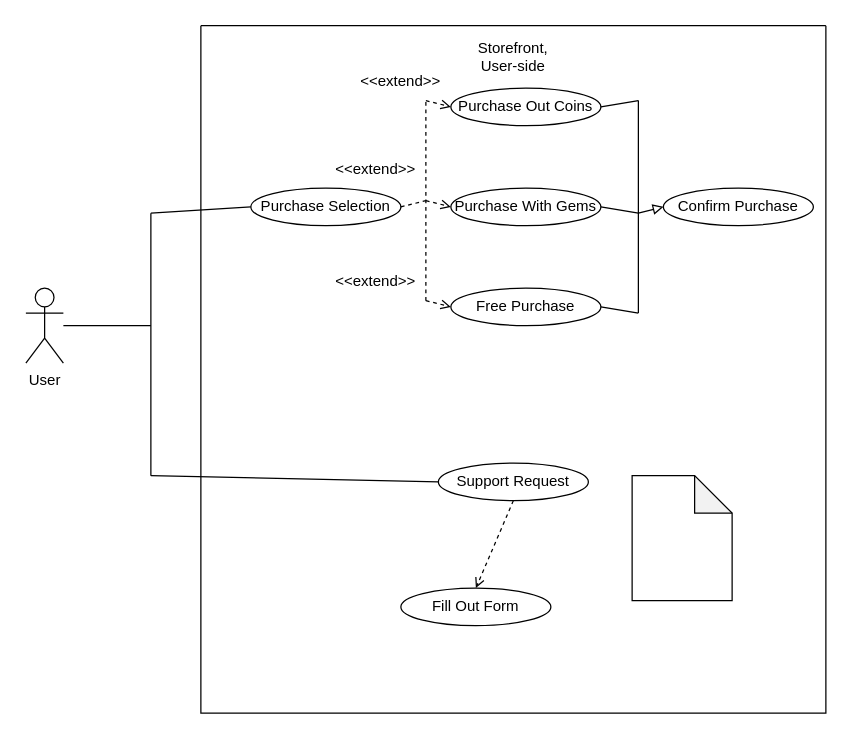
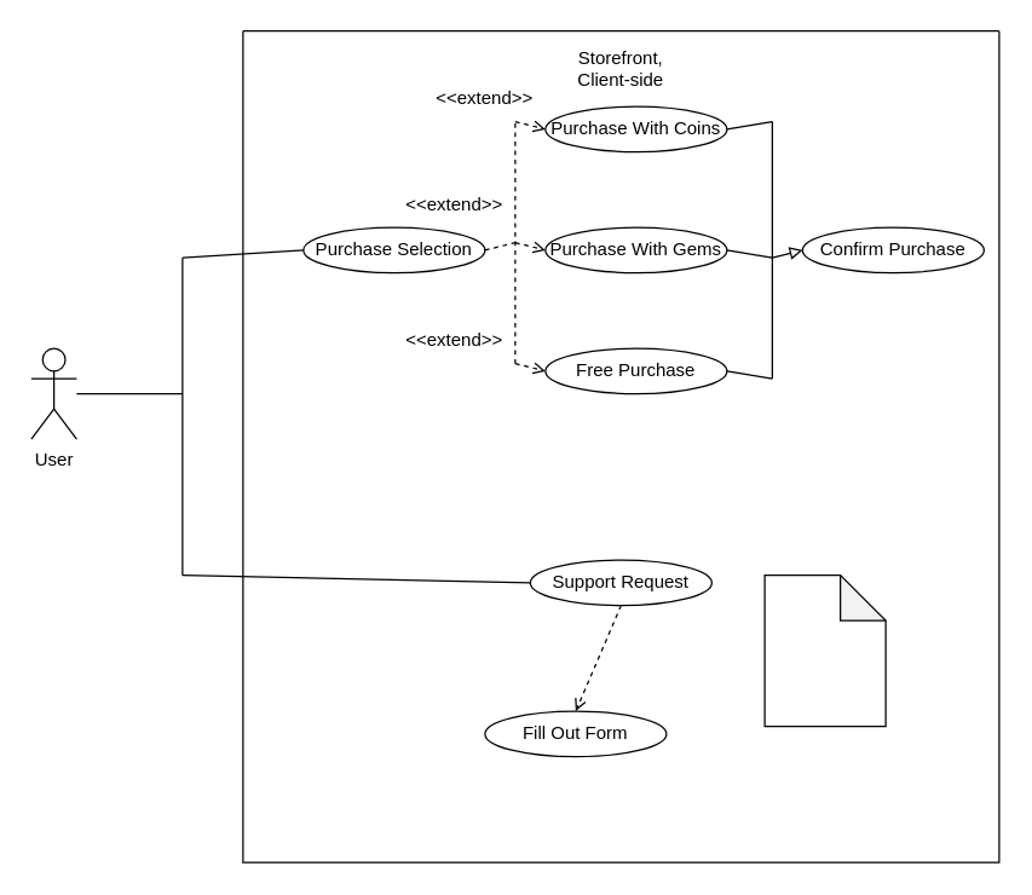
  <mxCell id="0" />
  <mxCell id="1" parent="0" />
  <mxCell id="2" value="User" style="shape=umlActor;verticalLabelPosition=bottom;verticalAlign=top;html=1;outlineConnect=0;" parent="1" vertex="1"><mxGeometry x="20" y="230" width="30" height="60" as="geometry" /></mxCell>
  <mxCell id="3" value="" style="swimlane;startSize=0;" parent="1" vertex="1"><mxGeometry x="160" y="20" width="500" height="550" as="geometry" /></mxCell>
- <mxCell id="4" value="Storefront, User-side" style="text;html=1;strokeColor=none;fillColor=none;align=center;verticalAlign=middle;whiteSpace=wrap;rounded=0;" parent="3" vertex="1"><mxGeometry x="220" y="10" width="60" height="30" as="geometry" /></mxCell>
+ <mxCell id="4" value="Storefront, Client-side" style="text;html=1;strokeColor=none;fillColor=none;align=center;verticalAlign=middle;whiteSpace=wrap;rounded=0;" parent="3" vertex="1"><mxGeometry x="220" y="10" width="60" height="30" as="geometry" /></mxCell>
  <mxCell id="5" value="Purchase Selection" style="ellipse;whiteSpace=wrap;html=1;" parent="3" vertex="1"><mxGeometry x="40" y="130" width="120" height="30" as="geometry" /></mxCell>
  <mxCell id="6" value="Support Request" style="ellipse;whiteSpace=wrap;html=1;" parent="3" vertex="1"><mxGeometry x="190" y="350" width="120" height="30" as="geometry" /></mxCell>
  <mxCell id="7" value="" style="endArrow=none;html=1;rounded=0;exitX=0.4;exitY=0.4;exitDx=0;exitDy=0;exitPerimeter=0;dashed=1;" edge="1" parent="3"><mxGeometry width="50" height="50" relative="1" as="geometry"><mxPoint x="180" y="220" as="sourcePoint" /><mxPoint x="180" y="60" as="targetPoint" /></mxGeometry></mxCell>
- <mxCell id="8" value="Purchase Out Coins" style="ellipse;whiteSpace=wrap;html=1;" vertex="1" parent="3"><mxGeometry x="200" y="50" width="120" height="30" as="geometry" /></mxCell>
+ <mxCell id="8" value="Purchase With Coins" style="ellipse;whiteSpace=wrap;html=1;" vertex="1" parent="3"><mxGeometry x="200" y="50" width="120" height="30" as="geometry" /></mxCell>
  <mxCell id="9" value="Purchase With Gems" style="ellipse;whiteSpace=wrap;html=1;" vertex="1" parent="3"><mxGeometry x="200" y="130" width="120" height="30" as="geometry" /></mxCell>
  <mxCell id="10" value="Free Purchase" style="ellipse;whiteSpace=wrap;html=1;" vertex="1" parent="3"><mxGeometry x="200" y="210" width="120" height="30" as="geometry" /></mxCell>
  <mxCell id="11" value="" style="endArrow=open;html=1;rounded=0;dashed=1;endFill=0;entryX=0;entryY=0.5;entryDx=0;entryDy=0;" edge="1" parent="3" target="9"><mxGeometry width="50" height="50" relative="1" as="geometry"><mxPoint x="180" y="140" as="sourcePoint" /><mxPoint x="180" y="140" as="targetPoint" /></mxGeometry></mxCell>
  <mxCell id="12" value="&amp;lt;&amp;lt;extend&amp;gt;&amp;gt;" style="text;html=1;strokeColor=none;fillColor=none;align=center;verticalAlign=middle;whiteSpace=wrap;rounded=0;" vertex="1" parent="3"><mxGeometry x="130" y="30" width="60" height="30" as="geometry" /></mxCell>
  <mxCell id="13" value="&amp;lt;&amp;lt;extend&amp;gt;&amp;gt;" style="text;html=1;strokeColor=none;fillColor=none;align=center;verticalAlign=middle;whiteSpace=wrap;rounded=0;" vertex="1" parent="3"><mxGeometry x="110" y="100" width="60" height="30" as="geometry" /></mxCell>
  <mxCell id="14" value="&amp;lt;&amp;lt;extend&amp;gt;&amp;gt;" style="text;html=1;strokeColor=none;fillColor=none;align=center;verticalAlign=middle;whiteSpace=wrap;rounded=0;" vertex="1" parent="3"><mxGeometry x="110" y="190" width="60" height="30" as="geometry" /></mxCell>
  <mxCell id="15" value="Confirm Purchase" style="ellipse;whiteSpace=wrap;html=1;" vertex="1" parent="3"><mxGeometry x="370" y="130" width="120" height="30" as="geometry" /></mxCell>
  <mxCell id="16" value="" style="endArrow=block;html=1;rounded=0;endFill=0;entryX=0;entryY=0.5;entryDx=0;entryDy=0;" edge="1" parent="3" target="15"><mxGeometry width="50" height="50" relative="1" as="geometry"><mxPoint x="350" y="150" as="sourcePoint" /><mxPoint x="350" y="150" as="targetPoint" /></mxGeometry></mxCell>
  <mxCell id="17" value="Fill Out Form" style="ellipse;whiteSpace=wrap;html=1;" vertex="1" parent="3"><mxGeometry x="160" y="450" width="120" height="30" as="geometry" /></mxCell>
  <mxCell id="18" value="" style="endArrow=open;html=1;rounded=0;dashed=1;endFill=0;entryX=0.5;entryY=0;entryDx=0;entryDy=0;exitX=0.5;exitY=1;exitDx=0;exitDy=0;" edge="1" parent="3" source="6" target="17"><mxGeometry width="50" height="50" relative="1" as="geometry"><mxPoint x="190" y="150" as="sourcePoint" /><mxPoint x="210" y="155" as="targetPoint" /></mxGeometry></mxCell>
  <mxCell id="19" value="" style="shape=note;whiteSpace=wrap;html=1;backgroundOutline=1;darkOpacity=0.05;" vertex="1" parent="3"><mxGeometry x="345" y="360" width="80" height="100" as="geometry" /></mxCell>
  <mxCell id="20" value="" style="endArrow=none;html=1;rounded=0;entryX=0;entryY=0.5;entryDx=0;entryDy=0;" parent="1" target="5" edge="1"><mxGeometry width="50" height="50" relative="1" as="geometry"><mxPoint y="170" as="sourcePoint" x="120" /><mxPoint x="110" y="280" as="targetPoint" /></mxGeometry></mxCell>
  <mxCell id="21" value="" style="endArrow=none;html=1;rounded=0;" parent="1" edge="1"><mxGeometry width="50" height="50" relative="1" as="geometry"><mxPoint y="170" as="sourcePoint" x="120" /><mxPoint y="380" as="targetPoint" x="120" /></mxGeometry></mxCell>
  <mxCell id="22" value="" style="endArrow=none;html=1;rounded=0;entryX=0;entryY=0.5;entryDx=0;entryDy=0;" parent="1" target="6" edge="1"><mxGeometry width="50" height="50" relative="1" as="geometry"><mxPoint y="380" as="sourcePoint" x="120" /><mxPoint x="570" y="220" as="targetPoint" /></mxGeometry></mxCell>
  <mxCell id="23" value="" style="endArrow=none;html=1;rounded=0;" parent="1" source="2" edge="1"><mxGeometry width="50" height="50" relative="1" as="geometry"><mxPoint x="520" y="270" as="sourcePoint" /><mxPoint y="260" as="targetPoint" x="120" /></mxGeometry></mxCell>
  <mxCell id="24" value="" style="endArrow=none;html=1;rounded=0;exitX=1;exitY=0.5;exitDx=0;exitDy=0;dashed=1;" edge="1" parent="1" source="5"><mxGeometry width="50" height="50" relative="1" as="geometry"><mxPoint x="370" y="250" as="sourcePoint" /><mxPoint x="340" y="160" as="targetPoint" /></mxGeometry></mxCell>
  <mxCell id="25" value="" style="endArrow=open;html=1;rounded=0;dashed=1;endFill=0;entryX=0;entryY=0.5;entryDx=0;entryDy=0;" edge="1" parent="1" target="8"><mxGeometry width="50" height="50" relative="1" as="geometry"><mxPoint x="340" y="80" as="sourcePoint" /><mxPoint x="370" y="165" as="targetPoint" /></mxGeometry></mxCell>
  <mxCell id="26" value="" style="endArrow=open;html=1;rounded=0;dashed=1;endFill=0;entryX=0;entryY=0.5;entryDx=0;entryDy=0;" edge="1" parent="1" target="10"><mxGeometry width="50" height="50" relative="1" as="geometry"><mxPoint x="340" y="240" as="sourcePoint" /><mxPoint x="370" y="95" as="targetPoint" /></mxGeometry></mxCell>
  <mxCell id="27" value="" style="endArrow=none;html=1;rounded=0;exitX=0.7;exitY=0.418;exitDx=0;exitDy=0;exitPerimeter=0;entryX=0.7;entryY=0.109;entryDx=0;entryDy=0;entryPerimeter=0;" edge="1" parent="1" source="3" target="3"><mxGeometry width="50" height="50" relative="1" as="geometry"><mxPoint x="370" y="220" as="sourcePoint" /><mxPoint x="420" y="170" as="targetPoint" /></mxGeometry></mxCell>
  <mxCell id="28" value="" style="endArrow=none;html=1;rounded=0;exitX=1;exitY=0.5;exitDx=0;exitDy=0;" edge="1" parent="1" source="10"><mxGeometry width="50" height="50" relative="1" as="geometry"><mxPoint x="520" y="260" as="sourcePoint" /><mxPoint x="510" y="250" as="targetPoint" /></mxGeometry></mxCell>
  <mxCell id="29" value="" style="endArrow=none;html=1;rounded=0;entryX=1;entryY=0.5;entryDx=0;entryDy=0;" edge="1" parent="1" target="9"><mxGeometry width="50" height="50" relative="1" as="geometry"><mxPoint x="510" y="170" as="sourcePoint" /><mxPoint x="530" y="100" as="targetPoint" /></mxGeometry></mxCell>
  <mxCell id="30" value="" style="endArrow=none;html=1;rounded=0;entryX=1;entryY=0.5;entryDx=0;entryDy=0;" edge="1" parent="1" target="8"><mxGeometry width="50" height="50" relative="1" as="geometry"><mxPoint x="510" y="80" as="sourcePoint" /><mxPoint x="540" y="110" as="targetPoint" /></mxGeometry></mxCell>
